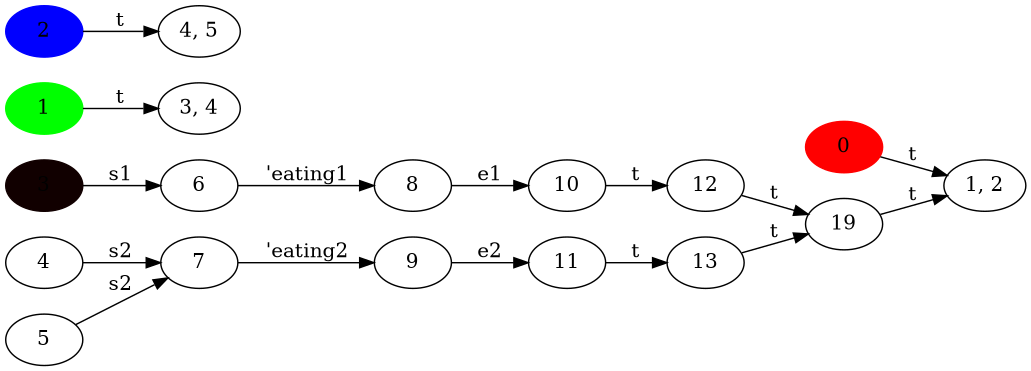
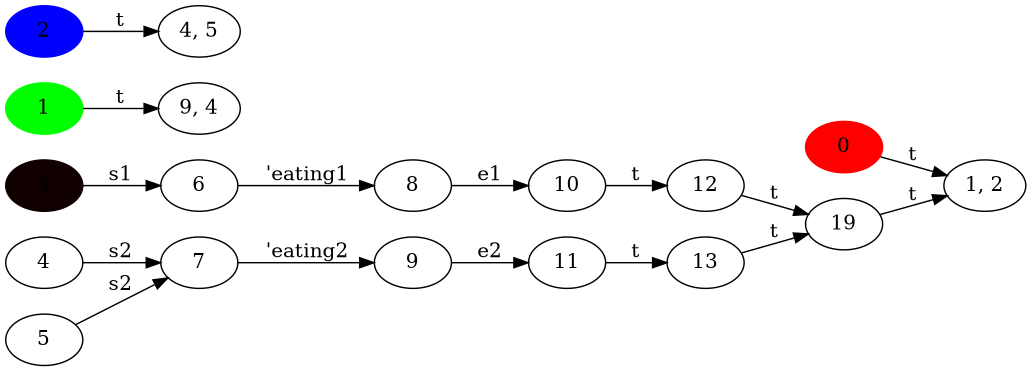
  digraph {
    rankdir=LR
    style=filled
    0 [color="#FF0000" style=filled]
    "1, 2"
    1 [color="#00FF00" style=filled]
-   "3, 4"
+   "3, 4" [label="9, 4"]
    2 [color="#0000FF" style=filled]
    "4, 5"
    3 [color="#110000" style=filled]
    6
    8
    10
    4
    7
    5
    9
    11
    12
    13
    n18 [label=19]
    0 -> "1, 2" [label=t]
    1 -> "3, 4" [label=t]
    2 -> "4, 5" [label=t]
    3 -> 6 [label=s1]
    6 -> 8 [label="'eating1"]
    8 -> 10 [label=e1]
    10 -> 12 [label=t]
    4 -> 7 [label=s2]
    7 -> 9 [label="'eating2"]
    5 -> 7 [label=s2]
    9 -> 11 [label=e2]
    11 -> 13 [label=t]
    12 -> n18 [label=t]
    13 -> n18 [label=t]
    n18 -> "1, 2" [label=t]
  }
